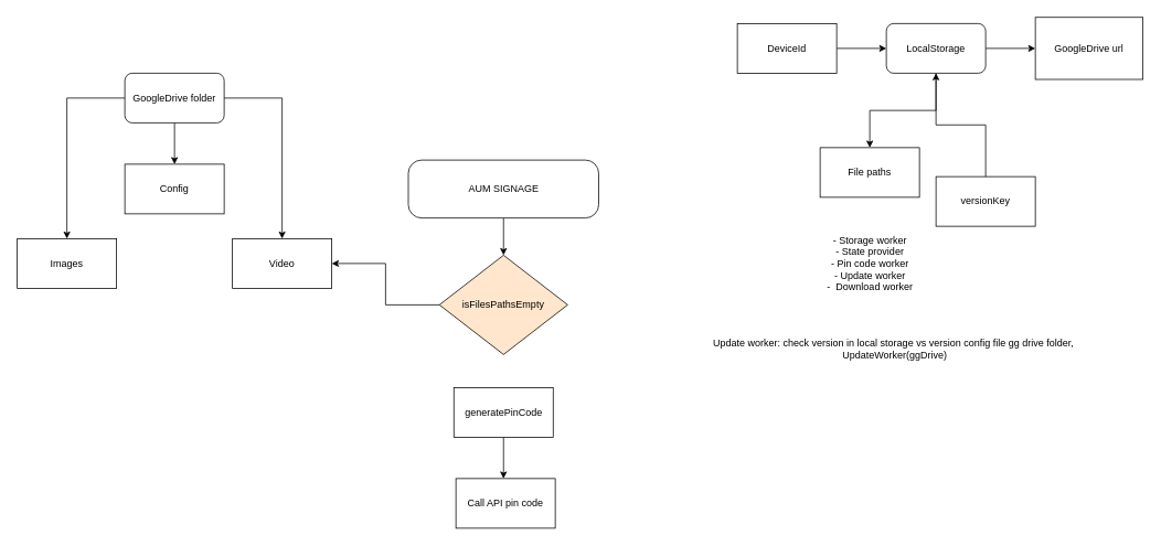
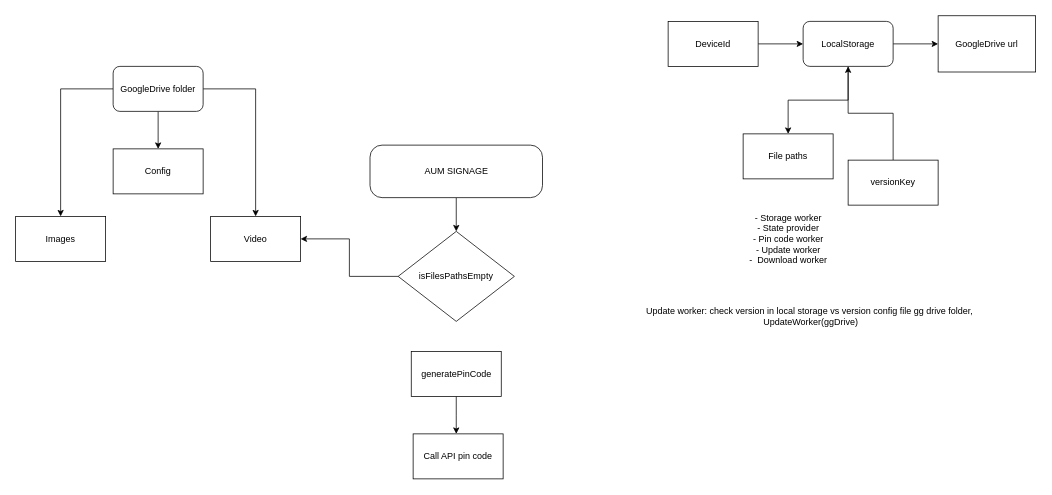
  <mxCell id="0" />
  <mxCell id="1" parent="0" />
  <mxCell id="2" style="edgeStyle=orthogonalEdgeStyle;rounded=0;orthogonalLoop=1;jettySize=auto;html=1;" edge="1" parent="1" source="3" target="5"><mxGeometry relative="1" as="geometry" /></mxCell>
  <mxCell id="3" value="AUM SIGNAGE" style="rounded=1;whiteSpace=wrap;html=1;arcSize=23;" vertex="1" parent="1"><mxGeometry x="492.5" y="193" width="230" height="70" as="geometry" /></mxCell>
  <mxCell id="4" style="edgeStyle=orthogonalEdgeStyle;rounded=0;orthogonalLoop=1;jettySize=auto;html=1;" edge="1" parent="1" source="5" target="8"><mxGeometry relative="1" as="geometry" /></mxCell>
- <mxCell id="5" value="isFilesPathsEmpty" style="rhombus;whiteSpace=wrap;html=1;fillColor=#ffe6cc;" vertex="1" parent="1"><mxGeometry x="530" y="308" width="155" height="120" as="geometry" /></mxCell>
+ <mxCell id="5" value="isFilesPathsEmpty" style="rhombus;whiteSpace=wrap;html=1;" vertex="1" parent="1"><mxGeometry x="530" y="308" width="155" height="120" as="geometry" /></mxCell>
  <mxCell id="6" value="Config" style="rounded=0;whiteSpace=wrap;html=1;" vertex="1" parent="1"><mxGeometry x="150" y="198" width="120" height="60" as="geometry" /></mxCell>
  <mxCell id="7" value="Images" style="rounded=0;whiteSpace=wrap;html=1;" vertex="1" parent="1"><mxGeometry x="20" y="288" width="120" height="60" as="geometry" /></mxCell>
  <mxCell id="8" value="Video" style="rounded=0;whiteSpace=wrap;html=1;" vertex="1" parent="1"><mxGeometry x="280" y="288" width="120" height="60" as="geometry" /></mxCell>
  <mxCell id="9" value="GoogleDrive url" style="rounded=0;whiteSpace=wrap;html=1;" vertex="1" parent="1"><mxGeometry x="1250" y="20.5" width="130" height="75" as="geometry" /></mxCell>
  <mxCell id="10" style="edgeStyle=orthogonalEdgeStyle;rounded=0;orthogonalLoop=1;jettySize=auto;html=1;" edge="1" parent="1" source="12" target="9"><mxGeometry relative="1" as="geometry" /></mxCell>
  <mxCell id="11" style="edgeStyle=orthogonalEdgeStyle;rounded=0;orthogonalLoop=1;jettySize=auto;html=1;" edge="1" parent="1" source="12" target="13"><mxGeometry relative="1" as="geometry" /></mxCell>
  <mxCell id="12" value="LocalStorage" style="rounded=1;whiteSpace=wrap;html=1;" vertex="1" parent="1"><mxGeometry x="1070" y="28" width="120" height="60" as="geometry" /></mxCell>
  <mxCell id="13" value="File paths" style="rounded=0;whiteSpace=wrap;html=1;" vertex="1" parent="1"><mxGeometry x="990" y="178" width="120" height="60" as="geometry" /></mxCell>
  <mxCell id="14" style="edgeStyle=orthogonalEdgeStyle;rounded=0;orthogonalLoop=1;jettySize=auto;html=1;entryX=0;entryY=0.5;entryDx=0;entryDy=0;" edge="1" parent="1" source="15" target="12"><mxGeometry relative="1" as="geometry" /></mxCell>
  <mxCell id="15" value="DeviceId" style="rounded=0;whiteSpace=wrap;html=1;" vertex="1" parent="1"><mxGeometry x="890" y="28" width="120" height="60" as="geometry" /></mxCell>
  <mxCell id="16" style="edgeStyle=orthogonalEdgeStyle;rounded=0;orthogonalLoop=1;jettySize=auto;html=1;" edge="1" parent="1" source="17" target="12"><mxGeometry relative="1" as="geometry" /></mxCell>
  <mxCell id="17" value="versionKey" style="rounded=0;whiteSpace=wrap;html=1;" vertex="1" parent="1"><mxGeometry x="1130" y="213" width="120" height="60" as="geometry" /></mxCell>
  <mxCell id="18" style="edgeStyle=orthogonalEdgeStyle;rounded=0;orthogonalLoop=1;jettySize=auto;html=1;" edge="1" parent="1" source="21" target="6"><mxGeometry relative="1" as="geometry" /></mxCell>
  <mxCell id="19" style="edgeStyle=orthogonalEdgeStyle;rounded=0;orthogonalLoop=1;jettySize=auto;html=1;entryX=0.5;entryY=0;entryDx=0;entryDy=0;" edge="1" parent="1" source="21" target="7"><mxGeometry relative="1" as="geometry" /></mxCell>
  <mxCell id="20" style="edgeStyle=orthogonalEdgeStyle;rounded=0;orthogonalLoop=1;jettySize=auto;html=1;" edge="1" parent="1" source="21" target="8"><mxGeometry relative="1" as="geometry"><Array as="points"><mxPoint x="340" y="118" /></Array></mxGeometry></mxCell>
  <mxCell id="21" value="GoogleDrive folder" style="rounded=1;whiteSpace=wrap;html=1;" vertex="1" parent="1"><mxGeometry x="150" y="88" width="120" height="60" as="geometry" /></mxCell>
  <mxCell id="22" style="edgeStyle=orthogonalEdgeStyle;rounded=0;orthogonalLoop=1;jettySize=auto;html=1;" edge="1" parent="1" source="23"><mxGeometry relative="1" as="geometry"><mxPoint x="607.5" y="578" as="targetPoint" /></mxGeometry></mxCell>
  <mxCell id="23" value="generatePinCode" style="rounded=0;whiteSpace=wrap;html=1;" vertex="1" parent="1"><mxGeometry x="547.5" y="468" width="120" height="60" as="geometry" /></mxCell>
  <mxCell id="24" value="- Storage worker&lt;div&gt;- State provider&lt;/div&gt;&lt;div&gt;- Pin code worker&lt;/div&gt;&lt;div&gt;&lt;span style=&quot;background-color: initial;&quot;&gt;- Update worker&lt;/span&gt;&lt;br&gt;&lt;/div&gt;&lt;div&gt;&lt;span style=&quot;background-color: initial;&quot;&gt;-&amp;nbsp; Download worker&lt;/span&gt;&lt;/div&gt;" style="text;html=1;align=center;verticalAlign=middle;resizable=0;points=[];autosize=1;strokeColor=none;fillColor=none;" vertex="1" parent="1"><mxGeometry x="985" y="273" width="130" height="90" as="geometry" /></mxCell>
  <mxCell id="25" value="Call API pin code" style="rounded=0;whiteSpace=wrap;html=1;" vertex="1" parent="1"><mxGeometry x="550" y="578" width="120" height="60" as="geometry" /></mxCell>
  <mxCell id="26" value="Update worker: check version in local storage vs version config file gg drive folder,&amp;nbsp;&lt;div&gt;UpdateWorker(ggDrive)&lt;/div&gt;" style="text;html=1;align=center;verticalAlign=middle;resizable=0;points=[];autosize=1;strokeColor=none;fillColor=none;" vertex="1" parent="1"><mxGeometry x="850" y="401" width="460" height="40" as="geometry" /></mxCell>
